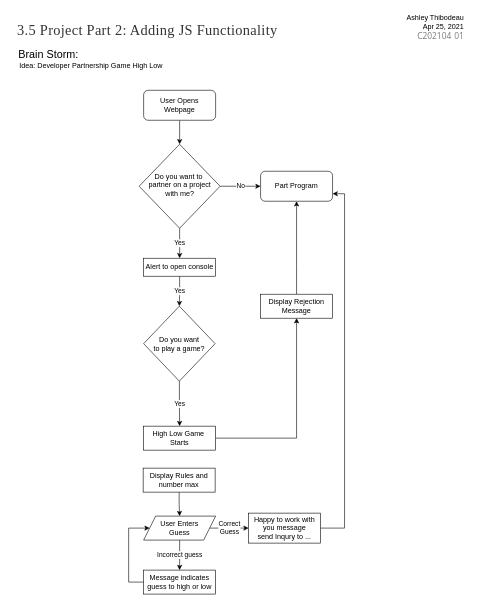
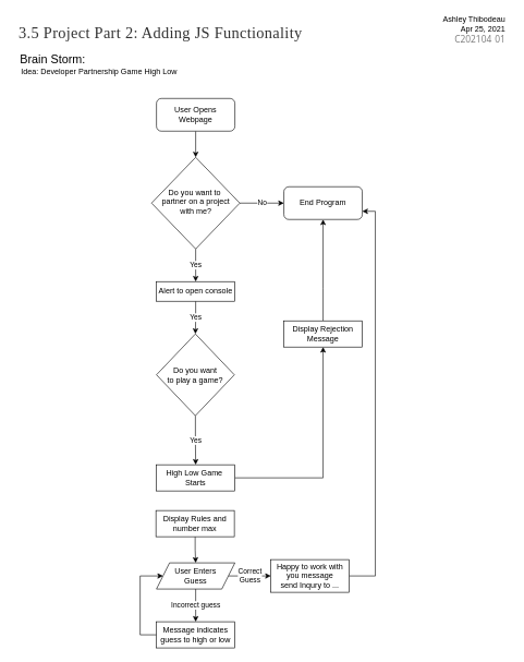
  <mxCell id="0" />
  <mxCell id="1" parent="0" />
  <mxCell id="2" style="edgeStyle=orthogonalEdgeStyle;rounded=0;orthogonalLoop=1;jettySize=auto;html=1;entryX=0.5;entryY=0;entryDx=0;entryDy=0;" edge="1" parent="1" source="3" target="6"><mxGeometry relative="1" as="geometry" /></mxCell>
  <mxCell id="3" value="User Opens Webpage" style="rounded=1;whiteSpace=wrap;html=1;fontSize=12;glass=0;strokeWidth=1;shadow=0;" parent="1" vertex="1"><mxGeometry x="239" y="150" width="120" height="50" as="geometry" /></mxCell>
  <mxCell id="4" value="Yes" style="edgeStyle=orthogonalEdgeStyle;rounded=0;orthogonalLoop=1;jettySize=auto;html=1;" edge="1" parent="1" source="6" target="11"><mxGeometry relative="1" as="geometry" /></mxCell>
  <mxCell id="5" value="&lt;p style=&quot;line-height: 120%&quot;&gt;No&lt;/p&gt;" style="edgeStyle=orthogonalEdgeStyle;rounded=0;orthogonalLoop=1;jettySize=auto;html=1;" edge="1" parent="1" source="6" target="18"><mxGeometry relative="1" as="geometry" /></mxCell>
  <mxCell id="6" value="Do you want to&amp;nbsp;&lt;br&gt;partner on a project with me?" style="rhombus;whiteSpace=wrap;html=1;shadow=0;fontFamily=Helvetica;fontSize=12;align=center;strokeWidth=1;spacing=6;spacingTop=-4;" parent="1" vertex="1"><mxGeometry x="231.5" y="240" width="135" height="140" as="geometry" /></mxCell>
  <mxCell id="7" value="&lt;h1 class=&quot;header__primary-text the-pit__header-title h1&quot; style=&quot;box-sizing: border-box ; color: rgb(51 , 51 , 51) ; margin: 0px ; font-weight: 300 ; letter-spacing: 0.5px ; overflow-wrap: break-word ; border-bottom: 1px solid transparent ; font-family: &amp;#34;itc lubalin graph w01&amp;#34; ; line-height: 2.625rem ; padding: 5px 0px&quot;&gt;&lt;font style=&quot;font-size: 24px&quot;&gt;3.5 Project Part 2: Adding JS Functionality&lt;/font&gt;&lt;/h1&gt;" style="text;html=1;align=center;verticalAlign=middle;resizable=0;points=[];autosize=1;strokeColor=none;" vertex="1" parent="1"><mxGeometry x="20" y="20" width="450" height="60" as="geometry" /></mxCell>
  <mxCell id="8" value="&lt;font style=&quot;font-size: 18px&quot;&gt;Brain Storm:&lt;/font&gt;" style="text;html=1;align=center;verticalAlign=middle;resizable=0;points=[];autosize=1;strokeColor=none;" vertex="1" parent="1"><mxGeometry x="20" y="80" width="120" height="20" as="geometry" /></mxCell>
  <mxCell id="9" value="Idea: Developer Partnership Game High Low" style="text;html=1;align=left;verticalAlign=middle;resizable=0;points=[];autosize=1;strokeColor=none;" vertex="1" parent="1"><mxGeometry x="30" y="100" width="250" height="20" as="geometry" /></mxCell>
  <mxCell id="10" value="Yes" style="edgeStyle=orthogonalEdgeStyle;rounded=0;orthogonalLoop=1;jettySize=auto;html=1;entryX=0.5;entryY=0;entryDx=0;entryDy=0;" edge="1" parent="1" source="11" target="15"><mxGeometry relative="1" as="geometry" /></mxCell>
  <mxCell id="11" value="Alert to open console" style="rounded=0;whiteSpace=wrap;html=1;align=center;" vertex="1" parent="1"><mxGeometry x="239" y="430" width="120" height="30" as="geometry" /></mxCell>
  <mxCell id="12" style="edgeStyle=orthogonalEdgeStyle;rounded=0;orthogonalLoop=1;jettySize=auto;html=1;" edge="1" parent="1" source="13" target="17"><mxGeometry relative="1" as="geometry" /></mxCell>
  <mxCell id="13" value="High Low Game&amp;nbsp;&lt;br&gt;Starts" style="rounded=0;whiteSpace=wrap;html=1;align=center;" vertex="1" parent="1"><mxGeometry x="239" y="710" width="120" height="40" as="geometry" /></mxCell>
  <mxCell id="14" value="Yes" style="edgeStyle=orthogonalEdgeStyle;rounded=0;orthogonalLoop=1;jettySize=auto;html=1;" edge="1" parent="1" source="15" target="13"><mxGeometry relative="1" as="geometry" /></mxCell>
  <mxCell id="15" value="Do you want &lt;br&gt;to play a game?" style="rhombus;whiteSpace=wrap;html=1;align=center;" vertex="1" parent="1"><mxGeometry x="239" y="510" width="119.17" height="125" as="geometry" /></mxCell>
  <mxCell id="16" style="edgeStyle=orthogonalEdgeStyle;rounded=0;orthogonalLoop=1;jettySize=auto;html=1;" edge="1" parent="1" source="17" target="18"><mxGeometry relative="1" as="geometry"><Array as="points"><mxPoint x="494" y="440" /><mxPoint x="494" y="440" /></Array></mxGeometry></mxCell>
  <mxCell id="17" value="Display Rejection&lt;br&gt;Message" style="rounded=0;whiteSpace=wrap;html=1;align=center;" vertex="1" parent="1"><mxGeometry x="434" y="490" width="120" height="40" as="geometry" /></mxCell>
- <mxCell id="18" value="Part Program" style="rounded=1;whiteSpace=wrap;html=1;fontSize=12;glass=0;strokeWidth=1;shadow=0;" vertex="1" parent="1"><mxGeometry x="434" y="285" width="120" height="50" as="geometry" /></mxCell>
+ <mxCell id="18" value="End Program" style="rounded=1;whiteSpace=wrap;html=1;fontSize=12;glass=0;strokeWidth=1;shadow=0;" vertex="1" parent="1"><mxGeometry x="434" y="285" width="120" height="50" as="geometry" /></mxCell>
  <mxCell id="19" style="edgeStyle=orthogonalEdgeStyle;rounded=0;orthogonalLoop=1;jettySize=auto;html=1;exitX=0.5;exitY=1;exitDx=0;exitDy=0;" edge="1" parent="1" source="13" target="13"><mxGeometry relative="1" as="geometry" /></mxCell>
  <mxCell id="20" style="edgeStyle=orthogonalEdgeStyle;rounded=0;orthogonalLoop=1;jettySize=auto;html=1;" edge="1" parent="1" source="21" target="25"><mxGeometry relative="1" as="geometry" /></mxCell>
  <mxCell id="21" value="Display Rules and number max" style="rounded=0;whiteSpace=wrap;html=1;align=center;" vertex="1" parent="1"><mxGeometry x="238.17" y="780" width="120" height="40" as="geometry" /></mxCell>
  <mxCell id="22" value="Incorrect guess" style="edgeStyle=orthogonalEdgeStyle;rounded=0;orthogonalLoop=1;jettySize=auto;html=1;" edge="1" parent="1" source="25" target="27"><mxGeometry relative="1" as="geometry" /></mxCell>
  <mxCell id="23" value="" style="edgeStyle=orthogonalEdgeStyle;rounded=0;orthogonalLoop=1;jettySize=auto;html=1;" edge="1" parent="1" source="25" target="29"><mxGeometry relative="1" as="geometry" /></mxCell>
  <mxCell id="24" value="Correct&lt;br&gt;Guess" style="edgeLabel;html=1;align=center;verticalAlign=middle;resizable=0;points=[];" vertex="1" connectable="0" parent="23"><mxGeometry x="-0.015" y="1" relative="1" as="geometry"><mxPoint as="offset" /></mxGeometry></mxCell>
  <mxCell id="25" value="User Enters&lt;br&gt;Guess" style="shape=parallelogram;perimeter=parallelogramPerimeter;whiteSpace=wrap;html=1;fixedSize=1;align=center;" vertex="1" parent="1"><mxGeometry x="239" y="860" width="120" height="40" as="geometry" /></mxCell>
  <mxCell id="26" style="edgeStyle=orthogonalEdgeStyle;rounded=0;orthogonalLoop=1;jettySize=auto;html=1;entryX=0;entryY=0.5;entryDx=0;entryDy=0;" edge="1" parent="1" source="27" target="25"><mxGeometry relative="1" as="geometry"><Array as="points"><mxPoint x="214" y="970" /><mxPoint x="214" y="880" /></Array></mxGeometry></mxCell>
  <mxCell id="27" value="Message indicates guess to high or low" style="rounded=0;whiteSpace=wrap;html=1;align=center;" vertex="1" parent="1"><mxGeometry x="239" y="950" width="120" height="40" as="geometry" /></mxCell>
  <mxCell id="28" style="edgeStyle=orthogonalEdgeStyle;rounded=0;orthogonalLoop=1;jettySize=auto;html=1;entryX=1;entryY=0.75;entryDx=0;entryDy=0;" edge="1" parent="1" source="29" target="18"><mxGeometry relative="1" as="geometry"><mxPoint x="564" y="560" as="targetPoint" /><Array as="points"><mxPoint x="574" y="880" /><mxPoint x="574" y="323" /></Array></mxGeometry></mxCell>
  <mxCell id="29" value="Happy to work with you message&lt;br&gt;send Inqury to ..." style="rounded=0;whiteSpace=wrap;html=1;align=center;" vertex="1" parent="1"><mxGeometry x="414" y="855" width="120" height="50" as="geometry" /></mxCell>
  <mxCell id="30" value="Ashley Thibodeau&lt;br&gt;&lt;div style=&quot;text-align: right&quot;&gt;&lt;span&gt;Apr 25, 2021&lt;/span&gt;&lt;/div&gt;&lt;div style=&quot;text-align: right&quot;&gt;&lt;span class=&quot;small-padding-right&quot; style=&quot;box-sizing: border-box ; padding-right: 5px ; color: rgb(119 , 119 , 119) ; font-family: &amp;#34;open sans&amp;#34; , &amp;#34;lato&amp;#34; , &amp;#34;helvetica neue&amp;#34; , &amp;#34;arial&amp;#34; , &amp;#34;helvetica&amp;#34; , sans-serif ; font-size: 14px&quot;&gt;C202104&lt;/span&gt;&lt;span style=&quot;box-sizing: border-box ; color: rgb(119 , 119 , 119) ; font-family: &amp;#34;open sans&amp;#34; , &amp;#34;lato&amp;#34; , &amp;#34;helvetica neue&amp;#34; , &amp;#34;arial&amp;#34; , &amp;#34;helvetica&amp;#34; , sans-serif ; font-size: 14px&quot;&gt;01&lt;/span&gt;&lt;span&gt;&lt;br&gt;&lt;/span&gt;&lt;/div&gt;" style="text;html=1;align=center;verticalAlign=middle;resizable=0;points=[];autosize=1;strokeColor=none;" vertex="1" parent="1"><mxGeometry x="670" y="20" width="110" height="50" as="geometry" /></mxCell>
